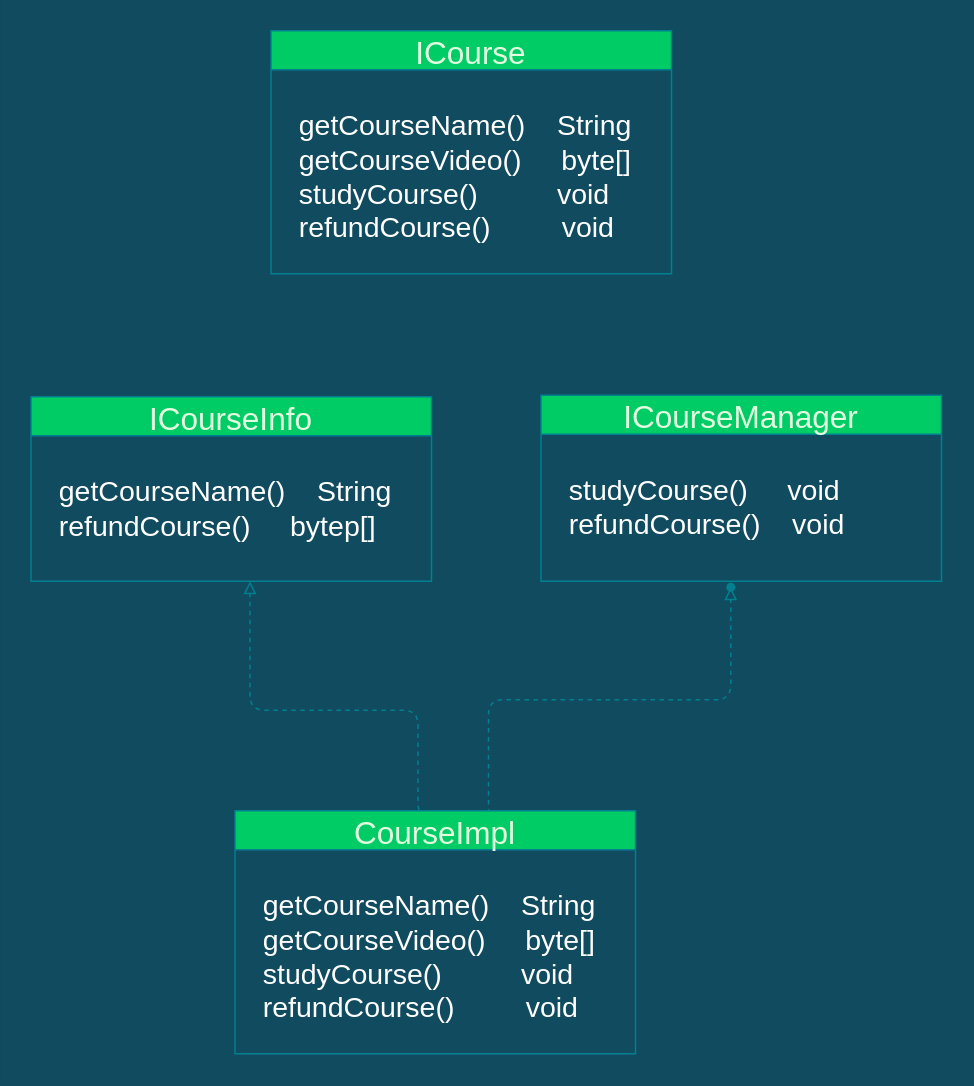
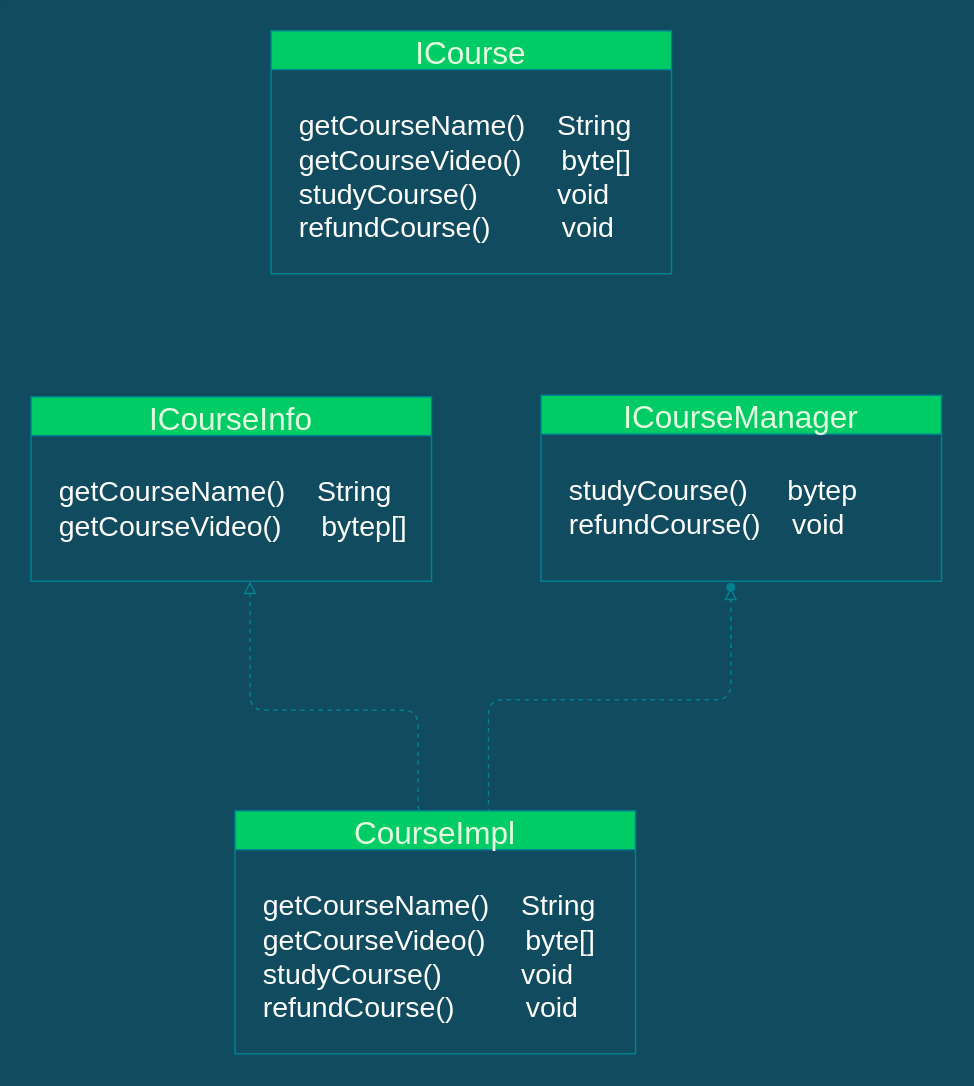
  <mxCell id="0" />
  <mxCell id="1" parent="0" />
  <mxCell id="2" value="ICourse" style="swimlane;fontStyle=0;childLayout=stackLayout;horizontal=1;startSize=26;horizontalStack=0;resizeParent=1;resizeParentMax=0;resizeLast=0;collapsible=1;marginBottom=0;rounded=0;sketch=0;fontColor=#E4FDE1;strokeColor=#028090;fillColor=#00CC66;fontSize=21;" vertex="1" parent="1"><mxGeometry x="180" y="20" width="267" height="162" as="geometry" /></mxCell>
  <mxCell id="3" value="&lt;p style=&quot;line-height: 120%&quot;&gt;getCourseName()&amp;nbsp; &amp;nbsp; String&lt;br style=&quot;font-size: 19px&quot;&gt;getCourseVideo()&amp;nbsp; &amp;nbsp; &amp;nbsp;byte[]&lt;br&gt;studyCourse()&amp;nbsp; &amp;nbsp; &amp;nbsp; &amp;nbsp; &amp;nbsp; void&lt;br&gt;refundCourse()&amp;nbsp; &amp;nbsp; &amp;nbsp; &amp;nbsp; &amp;nbsp;void&amp;nbsp;&amp;nbsp;&lt;br&gt;&lt;br style=&quot;font-size: 19px&quot;&gt;&lt;br style=&quot;font-size: 19px&quot;&gt;&lt;/p&gt;" style="text;align=left;verticalAlign=top;spacingLeft=12;spacingRight=4;overflow=hidden;rotatable=0;points=[[0,0.5],[1,0.5]];portConstraint=eastwest;fontSize=19;fontColor=#FFFFFF;spacingTop=-4;spacingBottom=6;spacing=7;html=1;labelBorderColor=none;horizontal=1;" vertex="1" parent="2"><mxGeometry y="26" width="267" height="136" as="geometry" /></mxCell>
  <mxCell id="4" value="ICourseInfo" style="swimlane;fontStyle=0;childLayout=stackLayout;horizontal=1;startSize=26;horizontalStack=0;resizeParent=1;resizeParentMax=0;resizeLast=0;collapsible=1;marginBottom=0;rounded=0;sketch=0;fontColor=#E4FDE1;strokeColor=#028090;fillColor=#00CC66;fontSize=21;" vertex="1" parent="1"><mxGeometry x="20" y="264" width="267" height="123" as="geometry" /></mxCell>
- <mxCell id="5" value="&lt;p style=&quot;line-height: 120%&quot;&gt;getCourseName()&amp;nbsp; &amp;nbsp; String&lt;br style=&quot;font-size: 19px&quot;&gt;refundCourse()&amp;nbsp; &amp;nbsp; &amp;nbsp;bytep[]&lt;br&gt;&lt;br&gt;&lt;br style=&quot;font-size: 19px&quot;&gt;&lt;br style=&quot;font-size: 19px&quot;&gt;&lt;/p&gt;" style="text;align=left;verticalAlign=top;spacingLeft=12;spacingRight=4;overflow=hidden;rotatable=0;points=[[0,0.5],[1,0.5]];portConstraint=eastwest;fontSize=19;fontColor=#FFFFFF;spacingTop=-4;spacingBottom=6;spacing=7;html=1;labelBorderColor=none;horizontal=1;" vertex="1" parent="4"><mxGeometry y="26" width="267" height="97" as="geometry" /></mxCell>
+ <mxCell id="5" value="&lt;p style=&quot;line-height: 120%&quot;&gt;getCourseName()&amp;nbsp; &amp;nbsp; String&lt;br style=&quot;font-size: 19px&quot;&gt;getCourseVideo()&amp;nbsp; &amp;nbsp; &amp;nbsp;bytep[]&lt;br&gt;&lt;br&gt;&lt;br style=&quot;font-size: 19px&quot;&gt;&lt;br style=&quot;font-size: 19px&quot;&gt;&lt;/p&gt;" style="text;align=left;verticalAlign=top;spacingLeft=12;spacingRight=4;overflow=hidden;rotatable=0;points=[[0,0.5],[1,0.5]];portConstraint=eastwest;fontSize=19;fontColor=#FFFFFF;spacingTop=-4;spacingBottom=6;spacing=7;html=1;labelBorderColor=none;horizontal=1;" vertex="1" parent="4"><mxGeometry y="26" width="267" height="97" as="geometry" /></mxCell>
  <mxCell id="6" value="ICourseManager" style="swimlane;fontStyle=0;childLayout=stackLayout;horizontal=1;startSize=26;horizontalStack=0;resizeParent=1;resizeParentMax=0;resizeLast=0;collapsible=1;marginBottom=0;rounded=0;sketch=0;fontColor=#E4FDE1;strokeColor=#028090;fillColor=#00CC66;fontSize=21;" vertex="1" parent="1"><mxGeometry x="360" y="263" width="267" height="124" as="geometry" /></mxCell>
- <mxCell id="7" value="&lt;p style=&quot;line-height: 120%&quot;&gt;studyCourse()&amp;nbsp; &amp;nbsp; &amp;nbsp;void&lt;br&gt;refundCourse()&amp;nbsp; &amp;nbsp; void&lt;br&gt;&lt;br style=&quot;font-size: 19px&quot;&gt;&lt;br style=&quot;font-size: 19px&quot;&gt;&lt;/p&gt;" style="text;align=left;verticalAlign=top;spacingLeft=12;spacingRight=4;overflow=hidden;rotatable=0;points=[[0,0.5],[1,0.5]];portConstraint=eastwest;fontSize=19;fontColor=#FFFFFF;spacingTop=-4;spacingBottom=6;spacing=7;html=1;labelBorderColor=none;horizontal=1;" vertex="1" parent="6"><mxGeometry y="26" width="267" height="98" as="geometry" /></mxCell>
+ <mxCell id="7" value="&lt;p style=&quot;line-height: 120%&quot;&gt;studyCourse()&amp;nbsp; &amp;nbsp; &amp;nbsp;bytep&lt;br&gt;refundCourse()&amp;nbsp; &amp;nbsp; void&lt;br&gt;&lt;br style=&quot;font-size: 19px&quot;&gt;&lt;br style=&quot;font-size: 19px&quot;&gt;&lt;/p&gt;" style="text;align=left;verticalAlign=top;spacingLeft=12;spacingRight=4;overflow=hidden;rotatable=0;points=[[0,0.5],[1,0.5]];portConstraint=eastwest;fontSize=19;fontColor=#FFFFFF;spacingTop=-4;spacingBottom=6;spacing=7;html=1;labelBorderColor=none;horizontal=1;" vertex="1" parent="6"><mxGeometry y="26" width="267" height="98" as="geometry" /></mxCell>
  <mxCell id="8" value="" style="shape=waypoint;sketch=0;size=6;pointerEvents=1;points=[];fillColor=#00CC66;resizable=0;rotatable=0;perimeter=centerPerimeter;snapToPoint=1;rounded=0;fontSize=21;fontColor=#E4FDE1;fontStyle=0;strokeColor=#028090;startSize=26;" vertex="1" parent="1"><mxGeometry x="353" y="371" width="267" height="40" as="geometry" /></mxCell>
  <mxCell id="9" value="" style="edgeStyle=orthogonalEdgeStyle;curved=0;rounded=1;sketch=0;orthogonalLoop=1;jettySize=auto;html=1;fontSize=21;fontColor=#FFFFFF;strokeColor=#028090;fillColor=#F45B69;dashed=1;endArrow=block;endFill=0;exitX=0.5;exitY=0;exitDx=0;exitDy=0;" edge="1" parent="1" source="11"><mxGeometry relative="1" as="geometry"><mxPoint x="314" y="544" as="sourcePoint" /><mxPoint x="166" y="387" as="targetPoint" /><Array as="points"><mxPoint x="300" y="544" /><mxPoint x="278" y="544" /><mxPoint x="278" y="473" /><mxPoint x="166" y="473" /></Array></mxGeometry></mxCell>
  <mxCell id="10" value="" style="edgeStyle=orthogonalEdgeStyle;curved=0;rounded=1;sketch=0;orthogonalLoop=1;jettySize=auto;html=1;fontSize=21;fontColor=#FFFFFF;strokeColor=#028090;fillColor=#F45B69;dashed=1;endArrow=block;endFill=0;strokeWidth=1;exitX=0.776;exitY=0.005;exitDx=0;exitDy=0;exitPerimeter=0;" edge="1" parent="1" source="11" target="8"><mxGeometry relative="1" as="geometry"><mxPoint x="360" y="552" as="sourcePoint" /><mxPoint x="292" y="401" as="targetPoint" /><Array as="points"><mxPoint x="325" y="559" /><mxPoint x="325" y="466" /><mxPoint x="487" y="466" /></Array></mxGeometry></mxCell>
  <mxCell id="11" value="CourseImpl" style="swimlane;fontStyle=0;childLayout=stackLayout;horizontal=1;startSize=26;horizontalStack=0;resizeParent=1;resizeParentMax=0;resizeLast=0;collapsible=1;marginBottom=0;rounded=0;sketch=0;fontColor=#E4FDE1;strokeColor=#028090;fillColor=#00CC66;fontSize=21;" vertex="1" parent="1"><mxGeometry x="156" y="540" width="267" height="162" as="geometry" /></mxCell>
  <mxCell id="12" value="&lt;p style=&quot;line-height: 120%&quot;&gt;getCourseName()&amp;nbsp; &amp;nbsp; String&lt;br style=&quot;font-size: 19px&quot;&gt;getCourseVideo()&amp;nbsp; &amp;nbsp; &amp;nbsp;byte[]&lt;br&gt;studyCourse()&amp;nbsp; &amp;nbsp; &amp;nbsp; &amp;nbsp; &amp;nbsp; void&lt;br&gt;refundCourse()&amp;nbsp; &amp;nbsp; &amp;nbsp; &amp;nbsp; &amp;nbsp;void&amp;nbsp;&amp;nbsp;&lt;br&gt;&lt;br style=&quot;font-size: 19px&quot;&gt;&lt;br style=&quot;font-size: 19px&quot;&gt;&lt;/p&gt;" style="text;align=left;verticalAlign=top;spacingLeft=12;spacingRight=4;overflow=hidden;rotatable=0;points=[[0,0.5],[1,0.5]];portConstraint=eastwest;fontSize=19;fontColor=#FFFFFF;spacingTop=-4;spacingBottom=6;spacing=7;html=1;labelBorderColor=none;horizontal=1;" vertex="1" parent="11"><mxGeometry y="26" width="267" height="136" as="geometry" /></mxCell>
